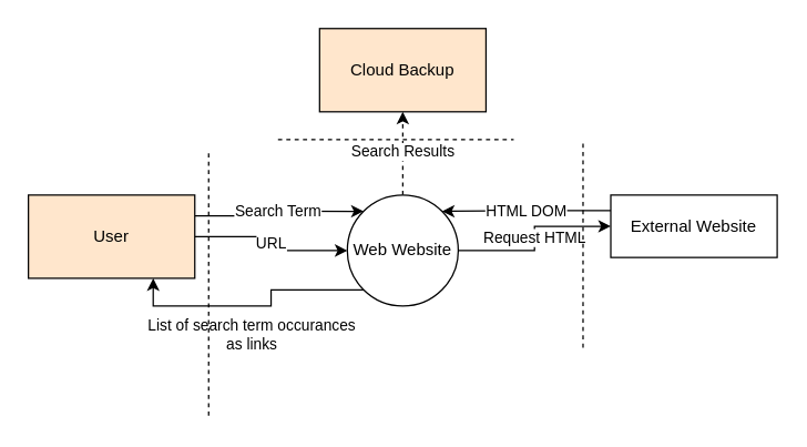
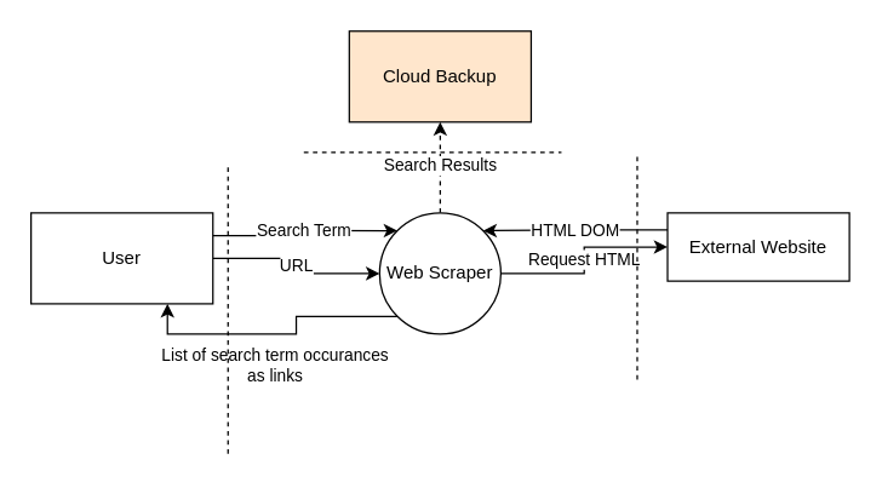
  <mxCell id="0" />
  <mxCell id="1" parent="0" />
  <mxCell id="2" style="edgeStyle=orthogonalEdgeStyle;rounded=0;orthogonalLoop=1;jettySize=auto;html=1;exitX=0;exitY=1;exitDx=0;exitDy=0;entryX=0.75;entryY=1;entryDx=0;entryDy=0;" parent="1" source="7" target="10" edge="1"><mxGeometry relative="1" as="geometry" /></mxCell>
  <mxCell id="3" value="List of search term occurances&lt;br&gt;as links" style="edgeLabel;html=1;align=center;verticalAlign=middle;resizable=0;points=[];" parent="2" vertex="1" connectable="0"><mxGeometry x="0.099" y="-4" relative="1" as="geometry"><mxPoint x="8" y="24" as="offset" /></mxGeometry></mxCell>
  <mxCell id="4" style="edgeStyle=orthogonalEdgeStyle;rounded=0;orthogonalLoop=1;jettySize=auto;html=1;exitX=0.5;exitY=0;exitDx=0;exitDy=0;entryX=0.5;entryY=1;entryDx=0;entryDy=0;dashed=1;" parent="1" source="7" target="13" edge="1"><mxGeometry relative="1" as="geometry" /></mxCell>
  <mxCell id="5" value="Search Results" style="edgeLabel;html=1;align=center;verticalAlign=middle;resizable=0;points=[];" parent="4" vertex="1" connectable="0"><mxGeometry x="0.067" y="1" relative="1" as="geometry"><mxPoint as="offset" /></mxGeometry></mxCell>
  <mxCell id="6" value="Request HTML" style="edgeStyle=orthogonalEdgeStyle;rounded=0;orthogonalLoop=1;jettySize=auto;html=1;exitX=1;exitY=0.5;exitDx=0;exitDy=0;" parent="1" source="7" target="12" edge="1"><mxGeometry relative="1" as="geometry" /></mxCell>
- <mxCell id="7" value="Web Website" style="ellipse;whiteSpace=wrap;html=1;aspect=fixed;" parent="1" vertex="1"><mxGeometry x="250" y="140" width="80" height="80" as="geometry" /></mxCell>
+ <mxCell id="7" value="Web Scraper" style="ellipse;whiteSpace=wrap;html=1;aspect=fixed;" parent="1" vertex="1"><mxGeometry x="250" y="140" width="80" height="80" as="geometry" /></mxCell>
  <mxCell id="8" value="URL" style="edgeStyle=orthogonalEdgeStyle;rounded=0;orthogonalLoop=1;jettySize=auto;html=1;exitX=1;exitY=0.5;exitDx=0;exitDy=0;" parent="1" source="10" target="7" edge="1"><mxGeometry relative="1" as="geometry" /></mxCell>
  <mxCell id="9" value="Search Term" style="edgeStyle=orthogonalEdgeStyle;rounded=0;orthogonalLoop=1;jettySize=auto;html=1;exitX=1;exitY=0.25;exitDx=0;exitDy=0;entryX=0;entryY=0;entryDx=0;entryDy=0;" parent="1" source="10" target="7" edge="1"><mxGeometry relative="1" as="geometry" /></mxCell>
- <mxCell id="10" value="User" style="rounded=0;whiteSpace=wrap;html=1;fillColor=#ffe6cc;" parent="1" vertex="1"><mxGeometry x="20" y="140" width="120" height="60" as="geometry" /></mxCell>
+ <mxCell id="10" value="User" style="rounded=0;whiteSpace=wrap;html=1;" parent="1" vertex="1"><mxGeometry x="20" y="140" width="120" height="60" as="geometry" /></mxCell>
  <mxCell id="11" value="HTML DOM" style="edgeStyle=orthogonalEdgeStyle;rounded=0;orthogonalLoop=1;jettySize=auto;html=1;exitX=0;exitY=0.25;exitDx=0;exitDy=0;entryX=1;entryY=0;entryDx=0;entryDy=0;" parent="1" source="12" target="7" edge="1"><mxGeometry relative="1" as="geometry" /></mxCell>
  <mxCell id="12" value="External Website" style="rounded=0;whiteSpace=wrap;html=1;" parent="1" vertex="1"><mxGeometry x="440" y="140" width="120" height="45" as="geometry" /></mxCell>
  <mxCell id="13" value="Cloud Backup" style="rounded=0;whiteSpace=wrap;html=1;fillColor=#ffe6cc;" parent="1" vertex="1"><mxGeometry x="230" y="20" width="120" height="60" as="geometry" /></mxCell>
  <mxCell id="14" value="" style="endArrow=none;dashed=1;html=1;rounded=0;" parent="1" edge="1"><mxGeometry width="50" height="50" relative="1" as="geometry"><mxPoint x="150" y="110" as="sourcePoint" /><mxPoint x="150" y="300" as="targetPoint" /></mxGeometry></mxCell>
  <mxCell id="15" value="" style="endArrow=none;dashed=1;html=1;rounded=0;" parent="1" edge="1"><mxGeometry width="50" height="50" relative="1" as="geometry"><mxPoint x="200" y="100" as="sourcePoint" /><mxPoint x="370" y="100" as="targetPoint" /></mxGeometry></mxCell>
  <mxCell id="16" value="" style="endArrow=none;dashed=1;html=1;rounded=0;" parent="1" edge="1"><mxGeometry width="50" height="50" relative="1" as="geometry"><mxPoint x="420" y="250" as="sourcePoint" /><mxPoint x="420" y="100" as="targetPoint" /></mxGeometry></mxCell>
